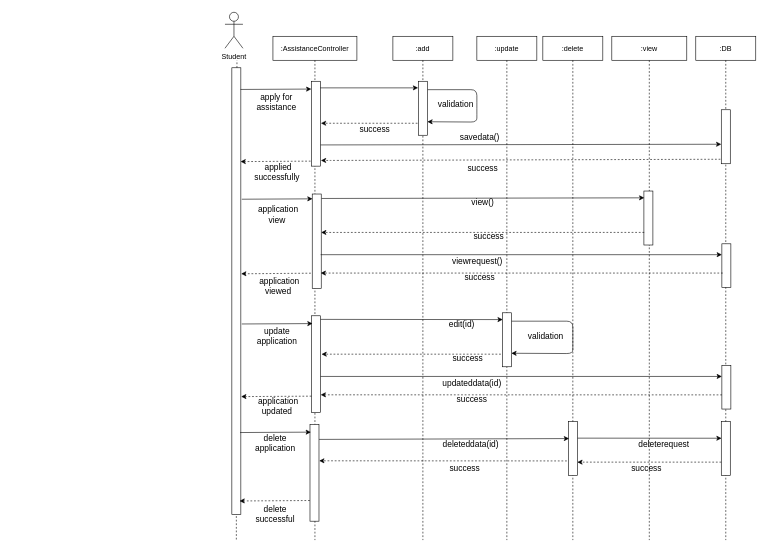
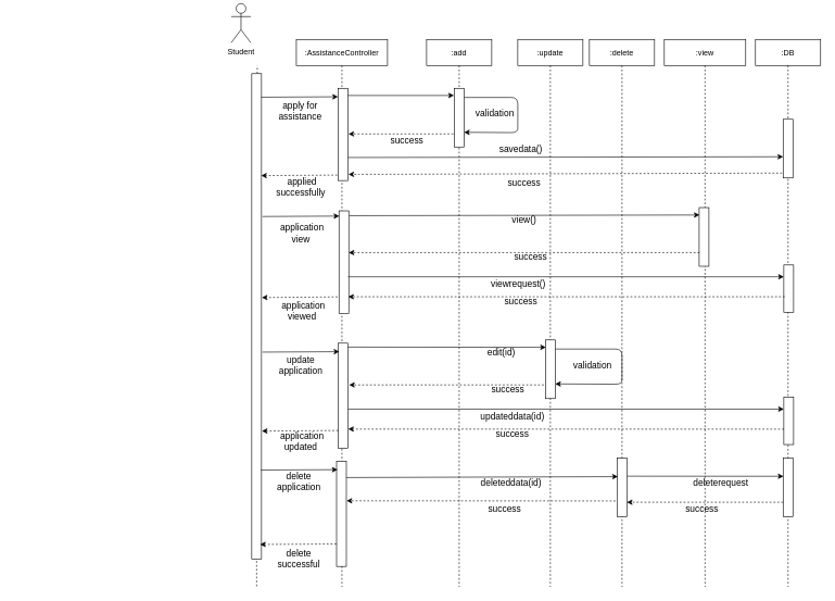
  <mxCell id="0" />
  <mxCell id="1" parent="0" />
  <mxCell id="2" value="" style="endArrow=none;dashed=1;html=1;" parent="1" edge="1"><mxGeometry width="50" height="50" relative="1" as="geometry"><mxPoint x="393" y="740" as="sourcePoint" /><mxPoint x="393" y="900" as="targetPoint" /></mxGeometry></mxCell>
  <mxCell id="3" value="&lt;font style=&quot;font-size: 14px&quot;&gt;&lt;span style=&quot;white-space: pre&quot;&gt;validation&lt;/span&gt;&lt;/font&gt;" style="text;html=1;strokeColor=none;fillColor=none;align=center;verticalAlign=middle;whiteSpace=wrap;rounded=0;" parent="1" vertex="1"><mxGeometry x="739" y="164" width="40" height="20" as="geometry" /></mxCell>
  <mxCell id="4" value=":AssistanceController" style="shape=umlLifeline;perimeter=lifelinePerimeter;container=1;collapsible=0;recursiveResize=0;rounded=0;shadow=0;strokeWidth=1;" parent="1" vertex="1"><mxGeometry x="454" y="60" width="140" height="840" as="geometry" /></mxCell>
  <mxCell id="5" value=":add" style="shape=umlLifeline;perimeter=lifelinePerimeter;container=1;collapsible=0;recursiveResize=0;rounded=0;shadow=0;strokeWidth=1;" parent="1" vertex="1"><mxGeometry x="654" y="60" width="100" height="840" as="geometry" /></mxCell>
  <mxCell id="6" value=":update" style="shape=umlLifeline;perimeter=lifelinePerimeter;container=1;collapsible=0;recursiveResize=0;rounded=0;shadow=0;strokeWidth=1;" parent="1" vertex="1"><mxGeometry x="794" y="60" width="100" height="840" as="geometry" /></mxCell>
- <mxCell id="7" value="Student" style="shape=umlActor;verticalLabelPosition=bottom;verticalAlign=top;html=1;outlineConnect=0;" parent="1" vertex="1"><mxGeometry x="374" y="20" width="30" height="60" as="geometry" /></mxCell>
+ <mxCell id="7" value="Student" style="shape=umlActor;verticalLabelPosition=bottom;verticalAlign=top;html=1;outlineConnect=0;" parent="1" vertex="1"><mxGeometry x="354" y="5" width="30" height="60" as="geometry" /></mxCell>
  <mxCell id="8" value="" style="endArrow=none;dashed=1;html=1;startArrow=none;" parent="1" source="14" edge="1"><mxGeometry width="50" height="50" relative="1" as="geometry"><mxPoint x="394" y="360" as="sourcePoint" /><mxPoint x="394" y="100" as="targetPoint" /></mxGeometry></mxCell>
  <mxCell id="9" value=":view" style="shape=umlLifeline;perimeter=lifelinePerimeter;container=1;collapsible=0;recursiveResize=0;rounded=0;shadow=0;strokeWidth=1;" parent="1" vertex="1"><mxGeometry x="1019" y="60" width="125" height="840" as="geometry" /></mxCell>
  <mxCell id="10" value="" style="rounded=0;whiteSpace=wrap;html=1;rotation=90;" parent="9" vertex="1"><mxGeometry x="16" y="295.5" width="90" height="15" as="geometry" /></mxCell>
  <mxCell id="11" value="" style="endArrow=classic;html=1;dashed=1;entryX=0.406;entryY=0.011;entryDx=0;entryDy=0;entryPerimeter=0;" parent="9" target="27" edge="1"><mxGeometry width="50" height="50" relative="1" as="geometry"><mxPoint x="54" y="327" as="sourcePoint" /><mxPoint x="-399" y="327" as="targetPoint" /></mxGeometry></mxCell>
  <mxCell id="12" value="" style="rounded=0;whiteSpace=wrap;html=1;rotation=90;" parent="1" vertex="1"><mxGeometry x="455.25" y="198.25" width="141.5" height="15" as="geometry" /></mxCell>
  <mxCell id="13" value="" style="rounded=0;whiteSpace=wrap;html=1;rotation=90;" parent="1" vertex="1"><mxGeometry x="659" y="172.5" width="90" height="15" as="geometry" /></mxCell>
  <mxCell id="14" value="" style="rounded=0;whiteSpace=wrap;html=1;rotation=90;" parent="1" vertex="1"><mxGeometry x="20.5" y="477.5" width="745" height="15" as="geometry" /></mxCell>
  <mxCell id="15" value="" style="endArrow=classic;html=1;exitX=0.16;exitY=-0.033;exitDx=0;exitDy=0;exitPerimeter=0;" parent="1" edge="1"><mxGeometry width="50" height="50" relative="1" as="geometry"><mxPoint x="399.995" y="148.66" as="sourcePoint" /><mxPoint x="518" y="148" as="targetPoint" /><Array as="points"><mxPoint x="518" y="148" /></Array></mxGeometry></mxCell>
  <mxCell id="16" value="&lt;div&gt;&lt;font style=&quot;font-size: 14px&quot;&gt;apply for assistance&lt;br&gt;&lt;/font&gt;&lt;/div&gt;" style="text;html=1;strokeColor=none;fillColor=none;align=center;verticalAlign=middle;whiteSpace=wrap;rounded=0;" parent="1" vertex="1"><mxGeometry x="440" y="158.5" width="40" height="20" as="geometry" /></mxCell>
  <mxCell id="17" value="" style="endArrow=classic;html=1;" parent="1" edge="1"><mxGeometry width="50" height="50" relative="1" as="geometry"><mxPoint x="533" y="146" as="sourcePoint" /><mxPoint x="696" y="146" as="targetPoint" /></mxGeometry></mxCell>
  <mxCell id="18" value=":DB" style="shape=umlLifeline;perimeter=lifelinePerimeter;container=1;collapsible=0;recursiveResize=0;rounded=0;shadow=0;strokeWidth=1;" parent="1" vertex="1"><mxGeometry x="1159" y="60" width="100" height="840" as="geometry" /></mxCell>
  <mxCell id="19" value="" style="rounded=0;whiteSpace=wrap;html=1;rotation=90;" parent="18" vertex="1"><mxGeometry x="5" y="160" width="90" height="15" as="geometry" /></mxCell>
  <mxCell id="20" value="" style="endArrow=classic;html=1;exitX=0.114;exitY=0.017;exitDx=0;exitDy=0;exitPerimeter=0;entryX=0.75;entryY=0;entryDx=0;entryDy=0;" parent="1" target="13" edge="1"><mxGeometry width="50" height="50" relative="1" as="geometry"><mxPoint x="712.005" y="149" as="sourcePoint" /><mxPoint x="877.76" y="149.74" as="targetPoint" /><Array as="points"><mxPoint x="794" y="149" /><mxPoint x="794" y="180" /><mxPoint x="794" y="203" /></Array></mxGeometry></mxCell>
  <mxCell id="21" value="" style="endArrow=classic;html=1;dashed=1;" parent="1" edge="1"><mxGeometry width="50" height="50" relative="1" as="geometry"><mxPoint x="695" y="205" as="sourcePoint" /><mxPoint x="534" y="205" as="targetPoint" /></mxGeometry></mxCell>
  <mxCell id="22" value="&lt;font style=&quot;font-size: 14px&quot;&gt;success&lt;/font&gt;" style="text;html=1;strokeColor=none;fillColor=none;align=center;verticalAlign=middle;whiteSpace=wrap;rounded=0;" parent="1" vertex="1"><mxGeometry x="604" y="205" width="40" height="20" as="geometry" /></mxCell>
  <mxCell id="23" value="" style="endArrow=classic;html=1;exitX=0.75;exitY=0;exitDx=0;exitDy=0;entryX=0.639;entryY=1;entryDx=0;entryDy=0;entryPerimeter=0;" parent="1" source="12" target="19" edge="1"><mxGeometry width="50" height="50" relative="1" as="geometry"><mxPoint x="543" y="156" as="sourcePoint" /><mxPoint x="1124" y="229" as="targetPoint" /></mxGeometry></mxCell>
  <mxCell id="24" value="&lt;font style=&quot;font-size: 14px&quot;&gt;&lt;span style=&quot;white-space: pre&quot;&gt;savedata&lt;/span&gt;&lt;span style=&quot;white-space: pre&quot;&gt;&lt;/span&gt;()&lt;/font&gt;" style="text;html=1;align=center;verticalAlign=middle;whiteSpace=wrap;rounded=0;" parent="1" vertex="1"><mxGeometry x="779" y="218" width="40" height="20" as="geometry" /></mxCell>
  <mxCell id="25" value="" style="endArrow=classic;html=1;dashed=1;exitX=0.917;exitY=1.1;exitDx=0;exitDy=0;exitPerimeter=0;" parent="1" source="19" edge="1"><mxGeometry width="50" height="50" relative="1" as="geometry"><mxPoint x="705" y="215" as="sourcePoint" /><mxPoint x="534" y="267" as="targetPoint" /><Array as="points"><mxPoint x="554" y="267" /></Array></mxGeometry></mxCell>
  <mxCell id="26" value="&lt;font style=&quot;font-size: 14px&quot;&gt;&lt;span style=&quot;white-space: pre&quot;&gt;success&lt;/span&gt;&lt;span style=&quot;white-space: pre&quot;&gt;&lt;/span&gt;&lt;/font&gt;" style="text;html=1;align=center;verticalAlign=middle;whiteSpace=wrap;rounded=0;" parent="1" vertex="1"><mxGeometry x="784" y="270" width="40" height="20" as="geometry" /></mxCell>
  <mxCell id="27" value="" style="rounded=0;whiteSpace=wrap;html=1;rotation=90;" parent="1" vertex="1"><mxGeometry x="448.12" y="394.37" width="157.75" height="15" as="geometry" /></mxCell>
  <mxCell id="28" value="" style="endArrow=classic;html=1;exitX=0.16;exitY=-0.033;exitDx=0;exitDy=0;exitPerimeter=0;" parent="1" edge="1"><mxGeometry width="50" height="50" relative="1" as="geometry"><mxPoint x="401.995" y="331.66" as="sourcePoint" /><mxPoint x="520" y="331" as="targetPoint" /><Array as="points"><mxPoint x="520" y="331" /></Array></mxGeometry></mxCell>
  <mxCell id="29" value="&lt;div&gt;&lt;font style=&quot;font-size: 14px&quot;&gt;&amp;nbsp;&lt;/font&gt;&lt;font style=&quot;font-size: 14px&quot;&gt;application&lt;/font&gt;&lt;/div&gt;&lt;div&gt;&lt;font style=&quot;font-size: 14px&quot;&gt;view&lt;br&gt;&lt;/font&gt;&lt;/div&gt;" style="text;html=1;strokeColor=none;fillColor=none;align=center;verticalAlign=middle;whiteSpace=wrap;rounded=0;" parent="1" vertex="1"><mxGeometry x="416" y="347" width="90" height="20" as="geometry" /></mxCell>
  <mxCell id="30" value="" style="rounded=0;whiteSpace=wrap;html=1;rotation=90;" parent="1" vertex="1"><mxGeometry x="1173.75" y="434.75" width="72.5" height="15" as="geometry" /></mxCell>
  <mxCell id="31" value="" style="endArrow=classic;html=1;exitX=0.75;exitY=0;exitDx=0;exitDy=0;entryX=0.25;entryY=1;entryDx=0;entryDy=0;" parent="1" target="30" edge="1"><mxGeometry width="50" height="50" relative="1" as="geometry"><mxPoint x="533.5" y="424.125" as="sourcePoint" /><mxPoint x="1118" y="424" as="targetPoint" /></mxGeometry></mxCell>
  <mxCell id="32" value="&lt;font style=&quot;font-size: 14px&quot;&gt;&lt;span style=&quot;white-space: pre&quot;&gt;viewrequest&lt;/span&gt;()&lt;/font&gt;" style="text;html=1;align=center;verticalAlign=middle;whiteSpace=wrap;rounded=0;" parent="1" vertex="1"><mxGeometry x="775" y="425" width="40" height="20" as="geometry" /></mxCell>
  <mxCell id="33" value="&lt;font style=&quot;font-size: 14px&quot;&gt;&lt;span style=&quot;white-space: pre&quot;&gt;success&lt;/span&gt;&lt;span style=&quot;white-space: pre&quot;&gt;&lt;/span&gt;&lt;/font&gt;" style="text;html=1;align=center;verticalAlign=middle;whiteSpace=wrap;rounded=0;" parent="1" vertex="1"><mxGeometry x="779" y="452" width="40" height="20" as="geometry" /></mxCell>
  <mxCell id="34" value="&lt;div&gt;&lt;font style=&quot;font-size: 14px&quot;&gt;view()&lt;/font&gt;&lt;/div&gt;" style="text;html=1;strokeColor=none;fillColor=none;align=center;verticalAlign=middle;whiteSpace=wrap;rounded=0;" parent="1" vertex="1"><mxGeometry x="784" y="327" width="40" height="20" as="geometry" /></mxCell>
  <mxCell id="35" value="&lt;font style=&quot;font-size: 14px&quot;&gt;success&lt;/font&gt;" style="text;html=1;strokeColor=none;fillColor=none;align=center;verticalAlign=middle;whiteSpace=wrap;rounded=0;" parent="1" vertex="1"><mxGeometry x="794" y="384" width="40" height="20" as="geometry" /></mxCell>
  <mxCell id="36" value="" style="endArrow=classic;html=1;dashed=1;entryX=0.903;entryY=0.059;entryDx=0;entryDy=0;entryPerimeter=0;exitX=0.673;exitY=0.9;exitDx=0;exitDy=0;exitPerimeter=0;" parent="1" source="30" edge="1"><mxGeometry width="50" height="50" relative="1" as="geometry"><mxPoint x="1118" y="455" as="sourcePoint" /><mxPoint x="533.615" y="454.774" as="targetPoint" /></mxGeometry></mxCell>
  <mxCell id="37" value="&lt;font style=&quot;font-size: 14px&quot;&gt;&lt;span style=&quot;white-space: pre&quot;&gt;validation&lt;/span&gt;&lt;/font&gt;" style="text;html=1;strokeColor=none;fillColor=none;align=center;verticalAlign=middle;whiteSpace=wrap;rounded=0;" parent="1" vertex="1"><mxGeometry x="889" y="550" width="40" height="20" as="geometry" /></mxCell>
  <mxCell id="38" value="" style="rounded=0;whiteSpace=wrap;html=1;rotation=90;" parent="1" vertex="1"><mxGeometry x="799" y="558.5" width="90" height="15" as="geometry" /></mxCell>
  <mxCell id="39" value="" style="endArrow=classic;html=1;entryX=0.126;entryY=0.96;entryDx=0;entryDy=0;entryPerimeter=0;" parent="1" target="38" edge="1"><mxGeometry width="50" height="50" relative="1" as="geometry"><mxPoint x="527" y="532" as="sourcePoint" /><mxPoint x="384" y="452" as="targetPoint" /></mxGeometry></mxCell>
  <mxCell id="40" value="" style="endArrow=classic;html=1;entryX=0.75;entryY=0;entryDx=0;entryDy=0;" parent="1" target="38" edge="1"><mxGeometry width="50" height="50" relative="1" as="geometry"><mxPoint x="852" y="535" as="sourcePoint" /><mxPoint x="557.76" y="455.74" as="targetPoint" /><Array as="points"><mxPoint x="954" y="535" /><mxPoint x="954" y="566" /><mxPoint x="954" y="589" /></Array></mxGeometry></mxCell>
  <mxCell id="41" value="" style="endArrow=classic;html=1;dashed=1;" parent="1" edge="1"><mxGeometry width="50" height="50" relative="1" as="geometry"><mxPoint x="834" y="590" as="sourcePoint" /><mxPoint x="535" y="590" as="targetPoint" /></mxGeometry></mxCell>
  <mxCell id="42" value="" style="rounded=0;whiteSpace=wrap;html=1;rotation=90;" parent="1" vertex="1"><mxGeometry x="445.26" y="599.23" width="161.45" height="15" as="geometry" /></mxCell>
  <mxCell id="43" value="" style="endArrow=classic;html=1;exitX=0.16;exitY=-0.033;exitDx=0;exitDy=0;exitPerimeter=0;" parent="1" edge="1"><mxGeometry width="50" height="50" relative="1" as="geometry"><mxPoint x="401.995" y="539.66" as="sourcePoint" /><mxPoint x="520" y="539" as="targetPoint" /><Array as="points"><mxPoint x="520" y="539" /></Array></mxGeometry></mxCell>
  <mxCell id="44" value="&lt;font style=&quot;font-size: 14px&quot;&gt;update &lt;br&gt;&lt;/font&gt;&lt;div&gt;&lt;font style=&quot;font-size: 14px&quot;&gt;application&lt;/font&gt;&lt;/div&gt;" style="text;html=1;strokeColor=none;fillColor=none;align=center;verticalAlign=middle;whiteSpace=wrap;rounded=0;" parent="1" vertex="1"><mxGeometry x="416" y="550" width="90" height="20" as="geometry" /></mxCell>
  <mxCell id="45" value="" style="rounded=0;whiteSpace=wrap;html=1;rotation=90;" parent="1" vertex="1"><mxGeometry x="1173.75" y="637.75" width="72.5" height="15" as="geometry" /></mxCell>
  <mxCell id="46" value="" style="endArrow=classic;html=1;exitX=0.75;exitY=0;exitDx=0;exitDy=0;entryX=0.25;entryY=1;entryDx=0;entryDy=0;" parent="1" target="45" edge="1"><mxGeometry width="50" height="50" relative="1" as="geometry"><mxPoint x="533.5" y="627.125" as="sourcePoint" /><mxPoint x="1194" y="627" as="targetPoint" /></mxGeometry></mxCell>
  <mxCell id="47" value="&lt;font style=&quot;font-size: 14px&quot;&gt;&lt;span style=&quot;white-space: pre&quot;&gt;updateddata&lt;/span&gt;(id)&lt;/font&gt;" style="text;html=1;align=center;verticalAlign=middle;whiteSpace=wrap;rounded=0;" parent="1" vertex="1"><mxGeometry x="766" y="628" width="40" height="20" as="geometry" /></mxCell>
  <mxCell id="48" value="&lt;font style=&quot;font-size: 14px&quot;&gt;&lt;span style=&quot;white-space: pre&quot;&gt;success&lt;/span&gt;&lt;span style=&quot;white-space: pre&quot;&gt;&lt;/span&gt;&lt;/font&gt;" style="text;html=1;align=center;verticalAlign=middle;whiteSpace=wrap;rounded=0;" parent="1" vertex="1"><mxGeometry x="766" y="655" width="40" height="20" as="geometry" /></mxCell>
  <mxCell id="49" value="&lt;div&gt;&lt;font style=&quot;font-size: 14px&quot;&gt;edit(id)&lt;/font&gt;&lt;/div&gt;" style="text;html=1;strokeColor=none;fillColor=none;align=center;verticalAlign=middle;whiteSpace=wrap;rounded=0;" parent="1" vertex="1"><mxGeometry x="749" y="530" width="40" height="20" as="geometry" /></mxCell>
  <mxCell id="50" value="&lt;font style=&quot;font-size: 14px&quot;&gt;success&lt;/font&gt;" style="text;html=1;strokeColor=none;fillColor=none;align=center;verticalAlign=middle;whiteSpace=wrap;rounded=0;" parent="1" vertex="1"><mxGeometry x="759" y="587" width="40" height="20" as="geometry" /></mxCell>
  <mxCell id="51" value="" style="endArrow=classic;html=1;dashed=1;entryX=0.903;entryY=0.059;entryDx=0;entryDy=0;entryPerimeter=0;exitX=0.674;exitY=0.989;exitDx=0;exitDy=0;exitPerimeter=0;" parent="1" source="45" edge="1"><mxGeometry width="50" height="50" relative="1" as="geometry"><mxPoint x="1118" y="658" as="sourcePoint" /><mxPoint x="533.615" y="657.774" as="targetPoint" /></mxGeometry></mxCell>
  <mxCell id="52" value="" style="endArrow=classic;html=1;dashed=1;exitX=0.941;exitY=1.116;exitDx=0;exitDy=0;exitPerimeter=0;entryX=0.21;entryY=0.033;entryDx=0;entryDy=0;entryPerimeter=0;" parent="1" source="12" target="14" edge="1"><mxGeometry width="50" height="50" relative="1" as="geometry"><mxPoint x="1125" y="275.03" as="sourcePoint" /><mxPoint x="544" y="277" as="targetPoint" /><Array as="points" /></mxGeometry></mxCell>
  <mxCell id="53" value="&lt;div&gt;&lt;font style=&quot;font-size: 14px&quot;&gt;&amp;nbsp;applied successfully&lt;/font&gt;&lt;br&gt;&lt;br&gt;&lt;/div&gt;" style="text;html=1;strokeColor=none;fillColor=none;align=center;verticalAlign=middle;whiteSpace=wrap;rounded=0;" parent="1" vertex="1"><mxGeometry x="441" y="284" width="40" height="20" as="geometry" /></mxCell>
  <mxCell id="54" value="" style="endArrow=classic;html=1;dashed=1;exitX=0.941;exitY=1.116;exitDx=0;exitDy=0;exitPerimeter=0;" parent="1" edge="1"><mxGeometry width="50" height="50" relative="1" as="geometry"><mxPoint x="517.19" y="455.002" as="sourcePoint" /><mxPoint x="401" y="456" as="targetPoint" /><Array as="points" /></mxGeometry></mxCell>
  <mxCell id="55" value="&lt;div&gt;&lt;font style=&quot;font-size: 14px&quot;&gt;&lt;br&gt;&lt;/font&gt;&lt;/div&gt;&lt;div&gt;&lt;div&gt;&lt;div&gt;&lt;font style=&quot;font-size: 14px&quot;&gt;&amp;nbsp;&lt;/font&gt;&lt;font style=&quot;font-size: 14px&quot;&gt;application&lt;/font&gt;&lt;/div&gt;&lt;/div&gt;&lt;/div&gt;&lt;div&gt;&lt;font style=&quot;font-size: 14px&quot;&gt;viewed&lt;/font&gt;&lt;/div&gt;" style="text;html=1;strokeColor=none;fillColor=none;align=center;verticalAlign=middle;whiteSpace=wrap;rounded=0;" parent="1" vertex="1"><mxGeometry x="442.59" y="458.85" width="40" height="20" as="geometry" /></mxCell>
  <mxCell id="56" value="" style="endArrow=classic;html=1;dashed=1;exitX=0.941;exitY=1.116;exitDx=0;exitDy=0;exitPerimeter=0;entryX=0.266;entryY=0.062;entryDx=0;entryDy=0;entryPerimeter=0;" parent="1" edge="1"><mxGeometry width="50" height="50" relative="1" as="geometry"><mxPoint x="518.19" y="660.001" as="sourcePoint" /><mxPoint x="401" y="660.758" as="targetPoint" /><Array as="points" /></mxGeometry></mxCell>
  <mxCell id="57" value="&lt;div&gt;&lt;div&gt;&lt;div&gt;&lt;font style=&quot;font-size: 14px&quot;&gt;&amp;nbsp;&lt;/font&gt;&lt;font style=&quot;font-size: 14px&quot;&gt;application&lt;/font&gt;&lt;/div&gt;&lt;/div&gt;&lt;/div&gt;&lt;div&gt;&lt;font style=&quot;font-size: 14px&quot;&gt;updated&lt;/font&gt;&lt;/div&gt;" style="text;html=1;strokeColor=none;fillColor=none;align=center;verticalAlign=middle;whiteSpace=wrap;rounded=0;" parent="1" vertex="1"><mxGeometry x="441" y="666.37" width="40" height="20" as="geometry" /></mxCell>
  <mxCell id="58" value=":delete" style="shape=umlLifeline;perimeter=lifelinePerimeter;container=1;collapsible=0;recursiveResize=0;rounded=0;shadow=0;strokeWidth=1;" parent="1" vertex="1"><mxGeometry x="904" y="60" width="100" height="840" as="geometry" /></mxCell>
  <mxCell id="59" value="" style="rounded=0;whiteSpace=wrap;html=1;rotation=90;" parent="58" vertex="1"><mxGeometry x="5" y="680" width="90" height="15" as="geometry" /></mxCell>
  <mxCell id="60" value="" style="endArrow=classic;html=1;entryX=0.126;entryY=0.96;entryDx=0;entryDy=0;entryPerimeter=0;exitX=0.047;exitY=-0.045;exitDx=0;exitDy=0;exitPerimeter=0;" parent="1" source="27" target="10" edge="1"><mxGeometry width="50" height="50" relative="1" as="geometry"><mxPoint x="612" y="329" as="sourcePoint" /><mxPoint x="1069" y="329" as="targetPoint" /></mxGeometry></mxCell>
  <mxCell id="61" value="" style="rounded=0;whiteSpace=wrap;html=1;rotation=90;" parent="1" vertex="1"><mxGeometry x="442.55" y="780.23" width="161.45" height="15" as="geometry" /></mxCell>
  <mxCell id="62" value="" style="endArrow=classic;html=1;exitX=0.16;exitY=-0.033;exitDx=0;exitDy=0;exitPerimeter=0;" parent="1" edge="1"><mxGeometry width="50" height="50" relative="1" as="geometry"><mxPoint x="399.285" y="720.66" as="sourcePoint" /><mxPoint x="517.29" y="720" as="targetPoint" /><Array as="points"><mxPoint x="517.29" y="720" /></Array></mxGeometry></mxCell>
  <mxCell id="63" value="&lt;font style=&quot;font-size: 14px&quot;&gt;delete&lt;br&gt;&lt;/font&gt;&lt;div&gt;&lt;div&gt;&lt;font style=&quot;font-size: 14px&quot;&gt;&lt;/font&gt;&lt;div&gt;&lt;div&gt;&lt;div&gt;&lt;font style=&quot;font-size: 14px&quot;&gt;application&lt;/font&gt;&lt;/div&gt;&lt;/div&gt;&lt;/div&gt;&lt;/div&gt;&lt;div&gt;&lt;font style=&quot;font-size: 14px&quot;&gt;&lt;br&gt;&lt;/font&gt;&lt;/div&gt;&lt;/div&gt;" style="text;html=1;strokeColor=none;fillColor=none;align=center;verticalAlign=middle;whiteSpace=wrap;rounded=0;" parent="1" vertex="1"><mxGeometry x="413.29" y="737" width="90" height="20" as="geometry" /></mxCell>
  <mxCell id="64" value="" style="endArrow=classic;html=1;dashed=1;exitX=0.941;exitY=1.116;exitDx=0;exitDy=0;exitPerimeter=0;entryX=0.266;entryY=0.062;entryDx=0;entryDy=0;entryPerimeter=0;" parent="1" edge="1"><mxGeometry width="50" height="50" relative="1" as="geometry"><mxPoint x="515.48" y="834.001" as="sourcePoint" /><mxPoint x="398.29" y="834.758" as="targetPoint" /><Array as="points" /></mxGeometry></mxCell>
  <mxCell id="65" value="&lt;div&gt;&lt;font style=&quot;font-size: 14px&quot;&gt;delete&lt;/font&gt;&lt;/div&gt;&lt;div&gt;&lt;font style=&quot;font-size: 14px&quot;&gt;successful&lt;br&gt;&lt;/font&gt;&lt;/div&gt;" style="text;html=1;strokeColor=none;fillColor=none;align=center;verticalAlign=middle;whiteSpace=wrap;rounded=0;" parent="1" vertex="1"><mxGeometry x="438.29" y="847.37" width="40" height="20" as="geometry" /></mxCell>
  <mxCell id="66" value="" style="endArrow=classic;html=1;exitX=0.75;exitY=0;exitDx=0;exitDy=0;entryX=0.291;entryY=0.922;entryDx=0;entryDy=0;entryPerimeter=0;" parent="1" edge="1"><mxGeometry width="50" height="50" relative="1" as="geometry"><mxPoint x="531" y="732.125" as="sourcePoint" /><mxPoint x="947.67" y="730.69" as="targetPoint" /></mxGeometry></mxCell>
  <mxCell id="67" value="&lt;font style=&quot;font-size: 14px&quot;&gt;&lt;span style=&quot;white-space: pre&quot;&gt;deleteddata&lt;/span&gt;(id)&lt;/font&gt;" style="text;html=1;align=center;verticalAlign=middle;whiteSpace=wrap;rounded=0;" parent="1" vertex="1"><mxGeometry x="763.5" y="731" width="40" height="20" as="geometry" /></mxCell>
  <mxCell id="68" value="" style="endArrow=classic;html=1;dashed=1;entryX=0.903;entryY=0.059;entryDx=0;entryDy=0;entryPerimeter=0;" parent="1" edge="1"><mxGeometry width="50" height="50" relative="1" as="geometry"><mxPoint x="944" y="768" as="sourcePoint" /><mxPoint x="531.115" y="767.774" as="targetPoint" /></mxGeometry></mxCell>
  <mxCell id="69" value="" style="rounded=0;whiteSpace=wrap;html=1;rotation=90;" parent="1" vertex="1"><mxGeometry x="1164" y="740" width="90" height="15" as="geometry" /></mxCell>
  <mxCell id="70" value="&lt;font style=&quot;font-size: 14px&quot;&gt;&lt;span style=&quot;white-space: pre&quot;&gt;success&lt;/span&gt;&lt;span style=&quot;white-space: pre&quot;&gt;&lt;/span&gt;&lt;/font&gt;" style="text;html=1;align=center;verticalAlign=middle;whiteSpace=wrap;rounded=0;" parent="1" vertex="1"><mxGeometry x="754" y="770" width="40" height="20" as="geometry" /></mxCell>
  <mxCell id="71" value="" style="endArrow=classic;html=1;" parent="1" edge="1"><mxGeometry width="50" height="50" relative="1" as="geometry"><mxPoint x="962" y="730" as="sourcePoint" /><mxPoint x="1202" y="730.17" as="targetPoint" /></mxGeometry></mxCell>
  <mxCell id="72" value="" style="endArrow=classic;html=1;dashed=1;entryX=0.75;entryY=0;entryDx=0;entryDy=0;exitX=0.75;exitY=1;exitDx=0;exitDy=0;" parent="1" source="69" target="59" edge="1"><mxGeometry width="50" height="50" relative="1" as="geometry"><mxPoint x="954" y="778" as="sourcePoint" /><mxPoint x="541.115" y="777.774" as="targetPoint" /></mxGeometry></mxCell>
  <mxCell id="73" value="&lt;font style=&quot;font-size: 14px&quot;&gt;&lt;span style=&quot;white-space: pre&quot;&gt;deleterequest&lt;/span&gt;&lt;/font&gt;" style="text;html=1;align=center;verticalAlign=middle;whiteSpace=wrap;rounded=0;" parent="1" vertex="1"><mxGeometry x="1086.25" y="731" width="40" height="20" as="geometry" /></mxCell>
  <mxCell id="74" value="&lt;font style=&quot;font-size: 14px&quot;&gt;&lt;span style=&quot;white-space: pre&quot;&gt;success&lt;/span&gt;&lt;span style=&quot;white-space: pre&quot;&gt;&lt;/span&gt;&lt;/font&gt;" style="text;html=1;align=center;verticalAlign=middle;whiteSpace=wrap;rounded=0;" parent="1" vertex="1"><mxGeometry x="1056.75" y="770" width="40" height="20" as="geometry" /></mxCell>
